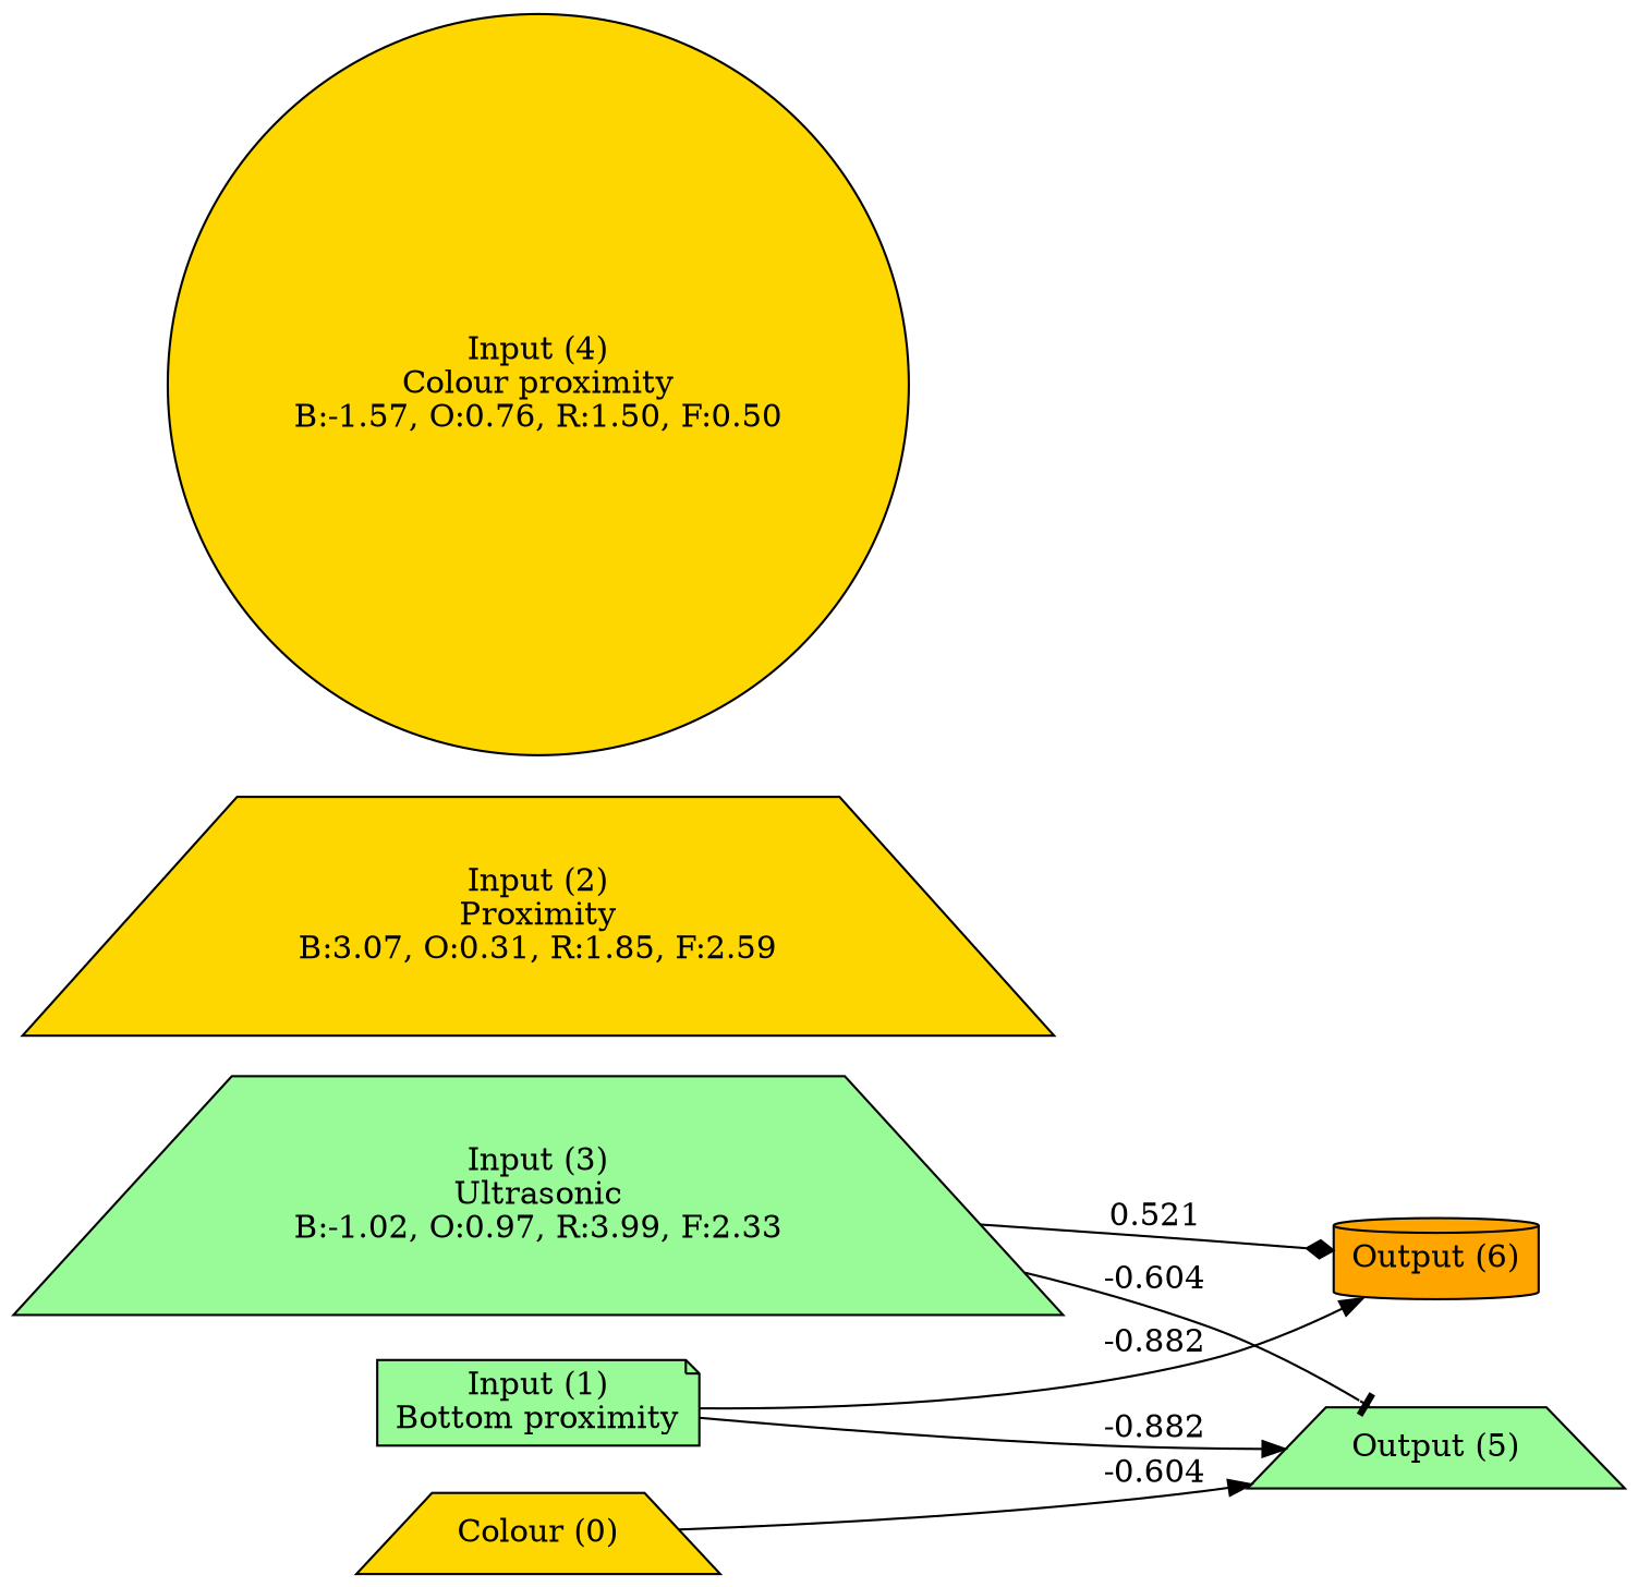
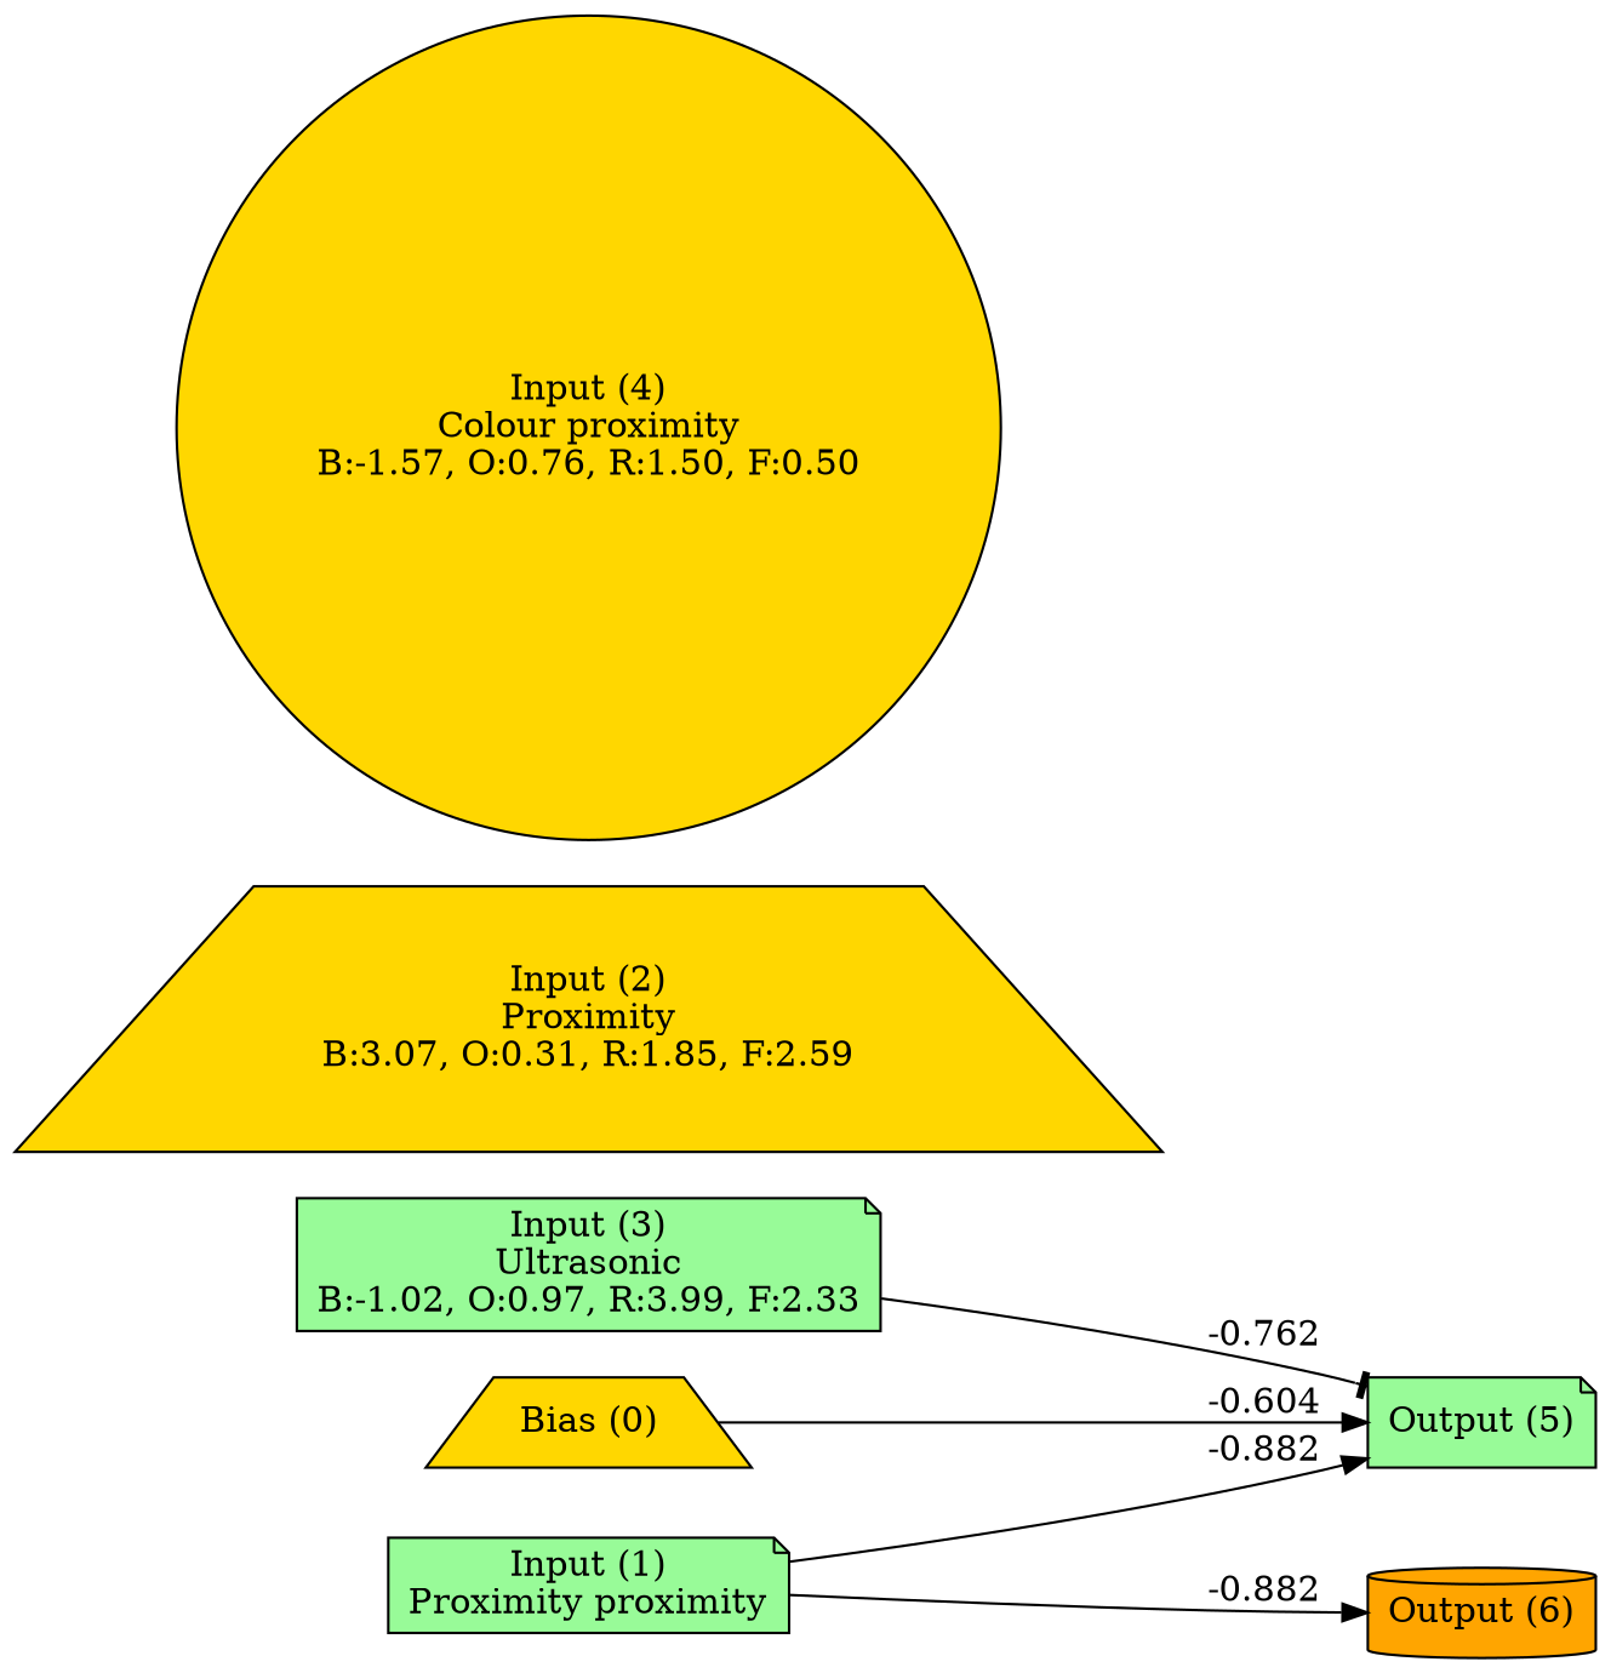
  digraph {
    rankdir=LR
    node [fillcolor=gold shape=trapezium style=filled]
    edge [arrowhead=normal]
-   n1 [label="Colour (0)"]
-   n2 [fillcolor=palegreen label="Input (1)\nBottom proximity" shape=note]
+   n1 [label="Bias (0)"]
+   n2 [fillcolor=palegreen label="Input (1)\nProximity proximity" shape=note]
    n3 [label="Input (2)\nProximity\nB:3.07, O:0.31, R:1.85, F:2.59"]
-   n4 [fillcolor=palegreen label="Input (3)\nUltrasonic\nB:-1.02, O:0.97, R:3.99, F:2.33"]
+   n4 [fillcolor=palegreen label="Input (3)\nUltrasonic\nB:-1.02, O:0.97, R:3.99, F:2.33" shape=note]
    n5 [label="Input (4)\nColour proximity\nB:-1.57, O:0.76, R:1.50, F:0.50" shape=circle]
-   n6 [fillcolor=palegreen label="Output (5)"]
+   n6 [fillcolor=palegreen label="Output (5)" shape=note]
    n7 [fillcolor=orange label="Output (6)" shape=cylinder]
    subgraph sub_1 {
      rank=same
      n1
      n2
      n3
      n4
      n5
    }
    subgraph sub_2 {
      rank=same
      n6
      n7
    }
    n1 -> n6 [label=-0.604]
    n2 -> n6 [label=-0.882]
    n2 -> n7 [label=-0.882]
-   n4 -> n6 [arrowhead=tee label=-0.604]
-   n4 -> n7 [arrowhead=diamond label=0.521]
+   n4 -> n6 [arrowhead=tee label=-0.762]
  }
